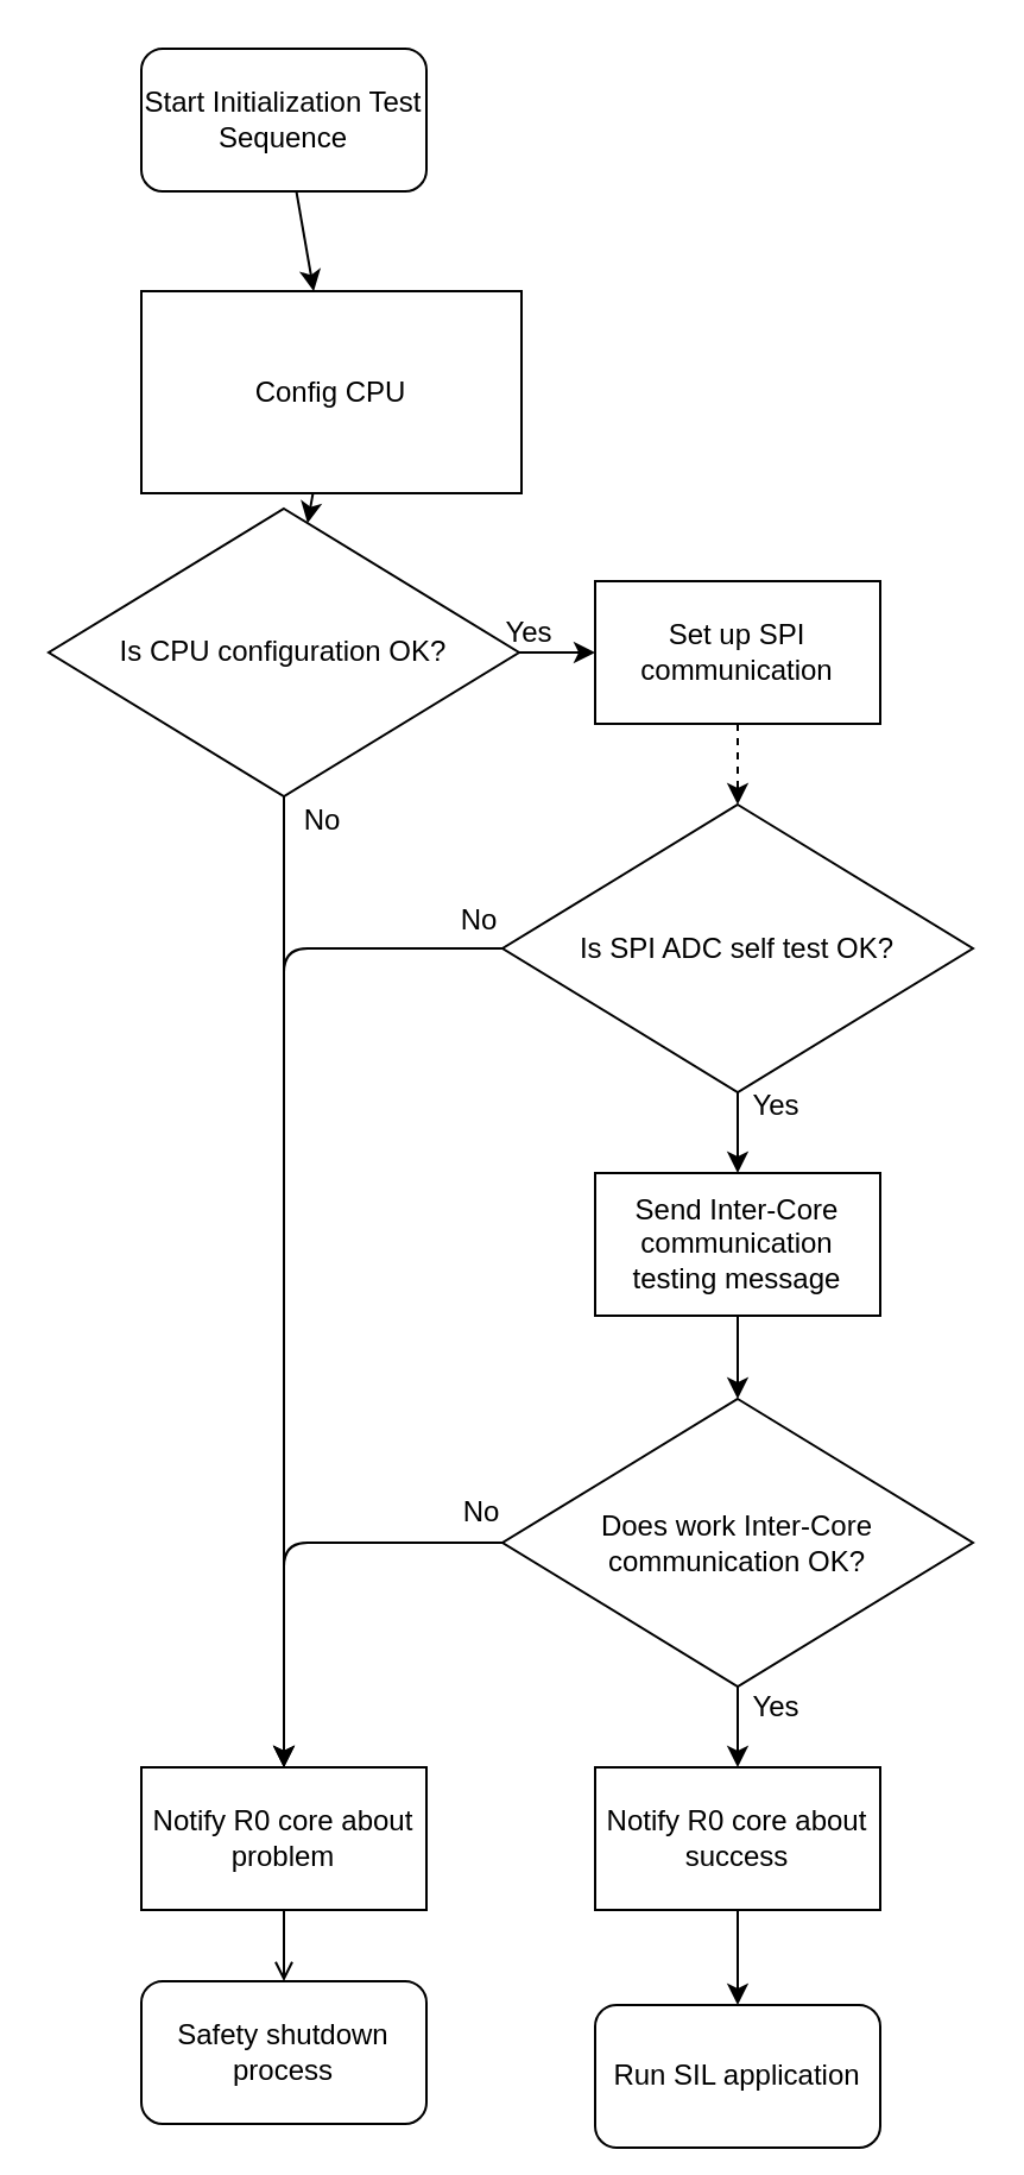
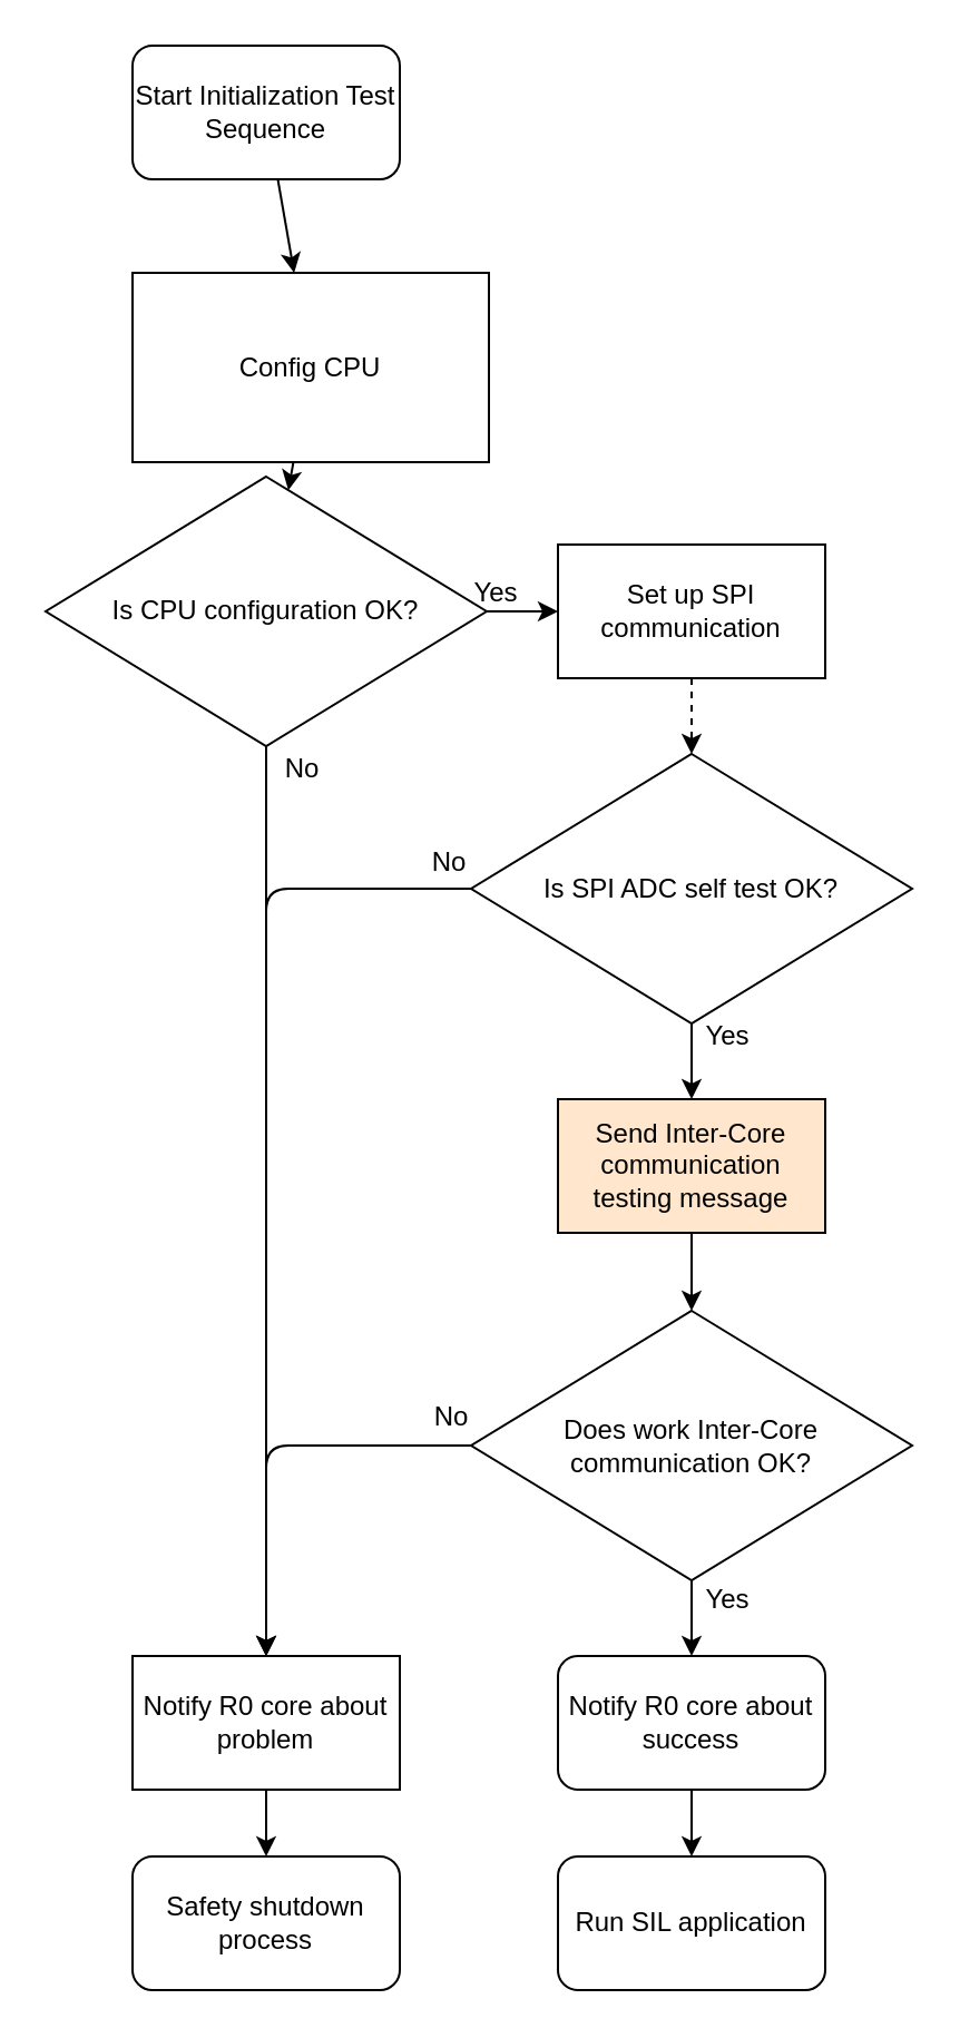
  <mxCell id="0" />
  <mxCell id="1" parent="0" />
  <mxCell id="2" style="edgeStyle=none;html=1;" parent="1" source="3" target="21" edge="1"><mxGeometry relative="1" as="geometry" /></mxCell>
  <mxCell id="3" value="Start Initialization Test Sequence" style="rounded=1;whiteSpace=wrap;html=1;fontSize=12;" parent="1" vertex="1"><mxGeometry x="59" y="20" width="120" height="60" as="geometry" /></mxCell>
  <mxCell id="4" style="edgeStyle=none;html=1;exitX=0.5;exitY=1;exitDx=0;exitDy=0;fontSize=12;dashed=1;" parent="1" source="5" target="13" edge="1"><mxGeometry relative="1" as="geometry" /></mxCell>
  <mxCell id="5" value="Set up SPI communication" style="rounded=0;whiteSpace=wrap;html=1;fontSize=12;" parent="1" vertex="1"><mxGeometry x="250" y="244" width="120" height="60" as="geometry" /></mxCell>
  <mxCell id="6" style="edgeStyle=none;html=1;exitX=0.5;exitY=1;exitDx=0;exitDy=0;fontSize=12;" parent="1" source="7" target="18" edge="1"><mxGeometry relative="1" as="geometry" /></mxCell>
- <mxCell id="7" value="Send Inter-Core communication testing message" style="rounded=0;whiteSpace=wrap;html=1;fontSize=12;" parent="1" vertex="1"><mxGeometry x="250" y="493" width="120" height="60" as="geometry" /></mxCell>
- <mxCell id="8" value="Run SIL application" style="rounded=1;whiteSpace=wrap;html=1;fontSize=12;" parent="1" vertex="1"><mxGeometry x="250" y="843" width="120" height="60" as="geometry" /></mxCell>
+ <mxCell id="7" value="Send Inter-Core communication testing message" style="rounded=0;whiteSpace=wrap;html=1;fontSize=12;fillColor=#ffe6cc;" parent="1" vertex="1"><mxGeometry x="250" y="493" width="120" height="60" as="geometry" /></mxCell>
+ <mxCell id="8" value="Run SIL application" style="rounded=1;whiteSpace=wrap;html=1;fontSize=12;" parent="1" vertex="1"><mxGeometry x="250" y="833" width="120" height="60" as="geometry" /></mxCell>
  <mxCell id="9" style="edgeStyle=none;html=1;exitX=0.5;exitY=1;exitDx=0;exitDy=0;fontSize=12;" parent="1" source="13" target="7" edge="1"><mxGeometry relative="1" as="geometry" /></mxCell>
  <mxCell id="10" value="Yes" style="edgeLabel;html=1;align=center;verticalAlign=middle;resizable=0;points=[];fontSize=12;" parent="9" vertex="1" connectable="0"><mxGeometry x="-0.534" relative="1" as="geometry"><mxPoint x="15" y="-3" as="offset" /></mxGeometry></mxCell>
  <mxCell id="11" style="edgeStyle=orthogonalEdgeStyle;html=1;exitX=0;exitY=0.5;exitDx=0;exitDy=0;fontSize=12;" parent="1" source="13" target="28" edge="1"><mxGeometry relative="1" as="geometry"><mxPoint x="471" y="398.5" as="targetPoint" /></mxGeometry></mxCell>
  <mxCell id="12" value="No" style="edgeLabel;html=1;align=center;verticalAlign=middle;resizable=0;points=[];fontSize=12;" parent="11" vertex="1" connectable="0"><mxGeometry x="-0.097" y="1" relative="1" as="geometry"><mxPoint x="80" y="-117" as="offset" /></mxGeometry></mxCell>
  <mxCell id="13" value="Is SPI ADC self test OK?" style="rhombus;whiteSpace=wrap;html=1;fontSize=12;" parent="1" vertex="1"><mxGeometry x="211" y="338" width="198" height="121" as="geometry" /></mxCell>
  <mxCell id="14" style="edgeStyle=none;html=1;exitX=0.5;exitY=1;exitDx=0;exitDy=0;fontSize=12;entryX=0.5;entryY=0;entryDx=0;entryDy=0;" parent="1" source="18" target="30" edge="1"><mxGeometry relative="1" as="geometry" /></mxCell>
  <mxCell id="15" value="&lt;font&gt;Yes&lt;/font&gt;" style="edgeLabel;html=1;align=center;verticalAlign=middle;resizable=0;points=[];fontSize=12;" parent="14" vertex="1" connectable="0"><mxGeometry x="-0.531" y="-1" relative="1" as="geometry"><mxPoint x="16" as="offset" /></mxGeometry></mxCell>
  <mxCell id="16" style="edgeStyle=orthogonalEdgeStyle;html=1;exitX=0;exitY=0.5;exitDx=0;exitDy=0;fontSize=12;" parent="1" source="18" target="28" edge="1"><mxGeometry relative="1" as="geometry"><mxPoint x="471" y="649" as="targetPoint" /></mxGeometry></mxCell>
  <mxCell id="17" value="&lt;font&gt;No&lt;/font&gt;" style="edgeLabel;html=1;align=center;verticalAlign=middle;resizable=0;points=[];fontSize=12;" parent="16" vertex="1" connectable="0"><mxGeometry x="-0.712" y="-1" relative="1" as="geometry"><mxPoint x="17" y="-12" as="offset" /></mxGeometry></mxCell>
  <mxCell id="18" value="&lt;span style=&quot;color: rgb(0, 0, 0);&quot;&gt;Does work Inter-Core communication OK?&lt;/span&gt;" style="rhombus;whiteSpace=wrap;html=1;fontSize=12;" parent="1" vertex="1"><mxGeometry x="211" y="588" width="198" height="121" as="geometry" /></mxCell>
  <mxCell id="19" value="Safety shutdown process" style="rounded=1;whiteSpace=wrap;html=1;fontSize=12;" parent="1" vertex="1"><mxGeometry x="59" y="833" width="120" height="60" as="geometry" /></mxCell>
  <mxCell id="20" style="edgeStyle=none;html=1;" parent="1" source="21" target="26" edge="1"><mxGeometry relative="1" as="geometry" /></mxCell>
  <mxCell id="21" value="Config CPU" style="rounded=0;whiteSpace=wrap;html=1;fontSize=12;" parent="1" vertex="1"><mxGeometry x="59" y="122" width="160" height="85" as="geometry" /></mxCell>
  <mxCell id="22" style="edgeStyle=none;html=1;entryX=0.5;entryY=0;entryDx=0;entryDy=0;" parent="1" source="26" target="28" edge="1"><mxGeometry relative="1" as="geometry"><mxPoint x="40.407" y="701.037" as="targetPoint" /></mxGeometry></mxCell>
  <mxCell id="23" value="No" style="edgeLabel;html=1;align=center;verticalAlign=middle;resizable=0;points=[];fontSize=12;" parent="22" vertex="1" connectable="0"><mxGeometry x="-0.924" relative="1" as="geometry"><mxPoint x="15" y="-6" as="offset" /></mxGeometry></mxCell>
  <mxCell id="24" style="edgeStyle=none;html=1;exitX=1;exitY=0.5;exitDx=0;exitDy=0;entryX=0;entryY=0.5;entryDx=0;entryDy=0;" parent="1" source="26" target="5" edge="1"><mxGeometry relative="1" as="geometry" /></mxCell>
  <mxCell id="25" value="Yes" style="edgeLabel;html=1;align=center;verticalAlign=middle;resizable=0;points=[];fontSize=12;" parent="24" vertex="1" connectable="0"><mxGeometry x="-0.414" relative="1" as="geometry"><mxPoint x="-6" y="-9" as="offset" /></mxGeometry></mxCell>
  <mxCell id="26" value="Is CPU configuration OK?" style="rhombus;whiteSpace=wrap;html=1;fontSize=12;" parent="1" vertex="1"><mxGeometry x="20" y="213.5" width="198" height="121" as="geometry" /></mxCell>
- <mxCell id="27" style="edgeStyle=none;html=1;exitX=0.5;exitY=1;exitDx=0;exitDy=0;endArrow=open;" edge="1" parent="1" source="28" target="19"><mxGeometry relative="1" as="geometry" /></mxCell>
+ <mxCell id="27" style="edgeStyle=none;html=1;exitX=0.5;exitY=1;exitDx=0;exitDy=0;" edge="1" parent="1" source="28" target="19"><mxGeometry relative="1" as="geometry" /></mxCell>
  <mxCell id="28" value="Notify R0 core about problem" style="rounded=0;whiteSpace=wrap;html=1;fontSize=12;" vertex="1" parent="1"><mxGeometry x="59" y="743" width="120" height="60" as="geometry" /></mxCell>
  <mxCell id="29" style="edgeStyle=none;html=1;exitX=0.5;exitY=1;exitDx=0;exitDy=0;" edge="1" parent="1" source="30" target="8"><mxGeometry relative="1" as="geometry" /></mxCell>
- <mxCell id="30" value="Notify R0 core about success" style="rounded=0;whiteSpace=wrap;html=1;fontSize=12;" vertex="1" parent="1"><mxGeometry x="250" y="743" width="120" height="60" as="geometry" /></mxCell>
+ <mxCell id="30" value="Notify R0 core about success" style="whiteSpace=wrap;html=1;fontSize=12;rounded=1;" vertex="1" parent="1"><mxGeometry x="250" y="743" width="120" height="60" as="geometry" /></mxCell>
